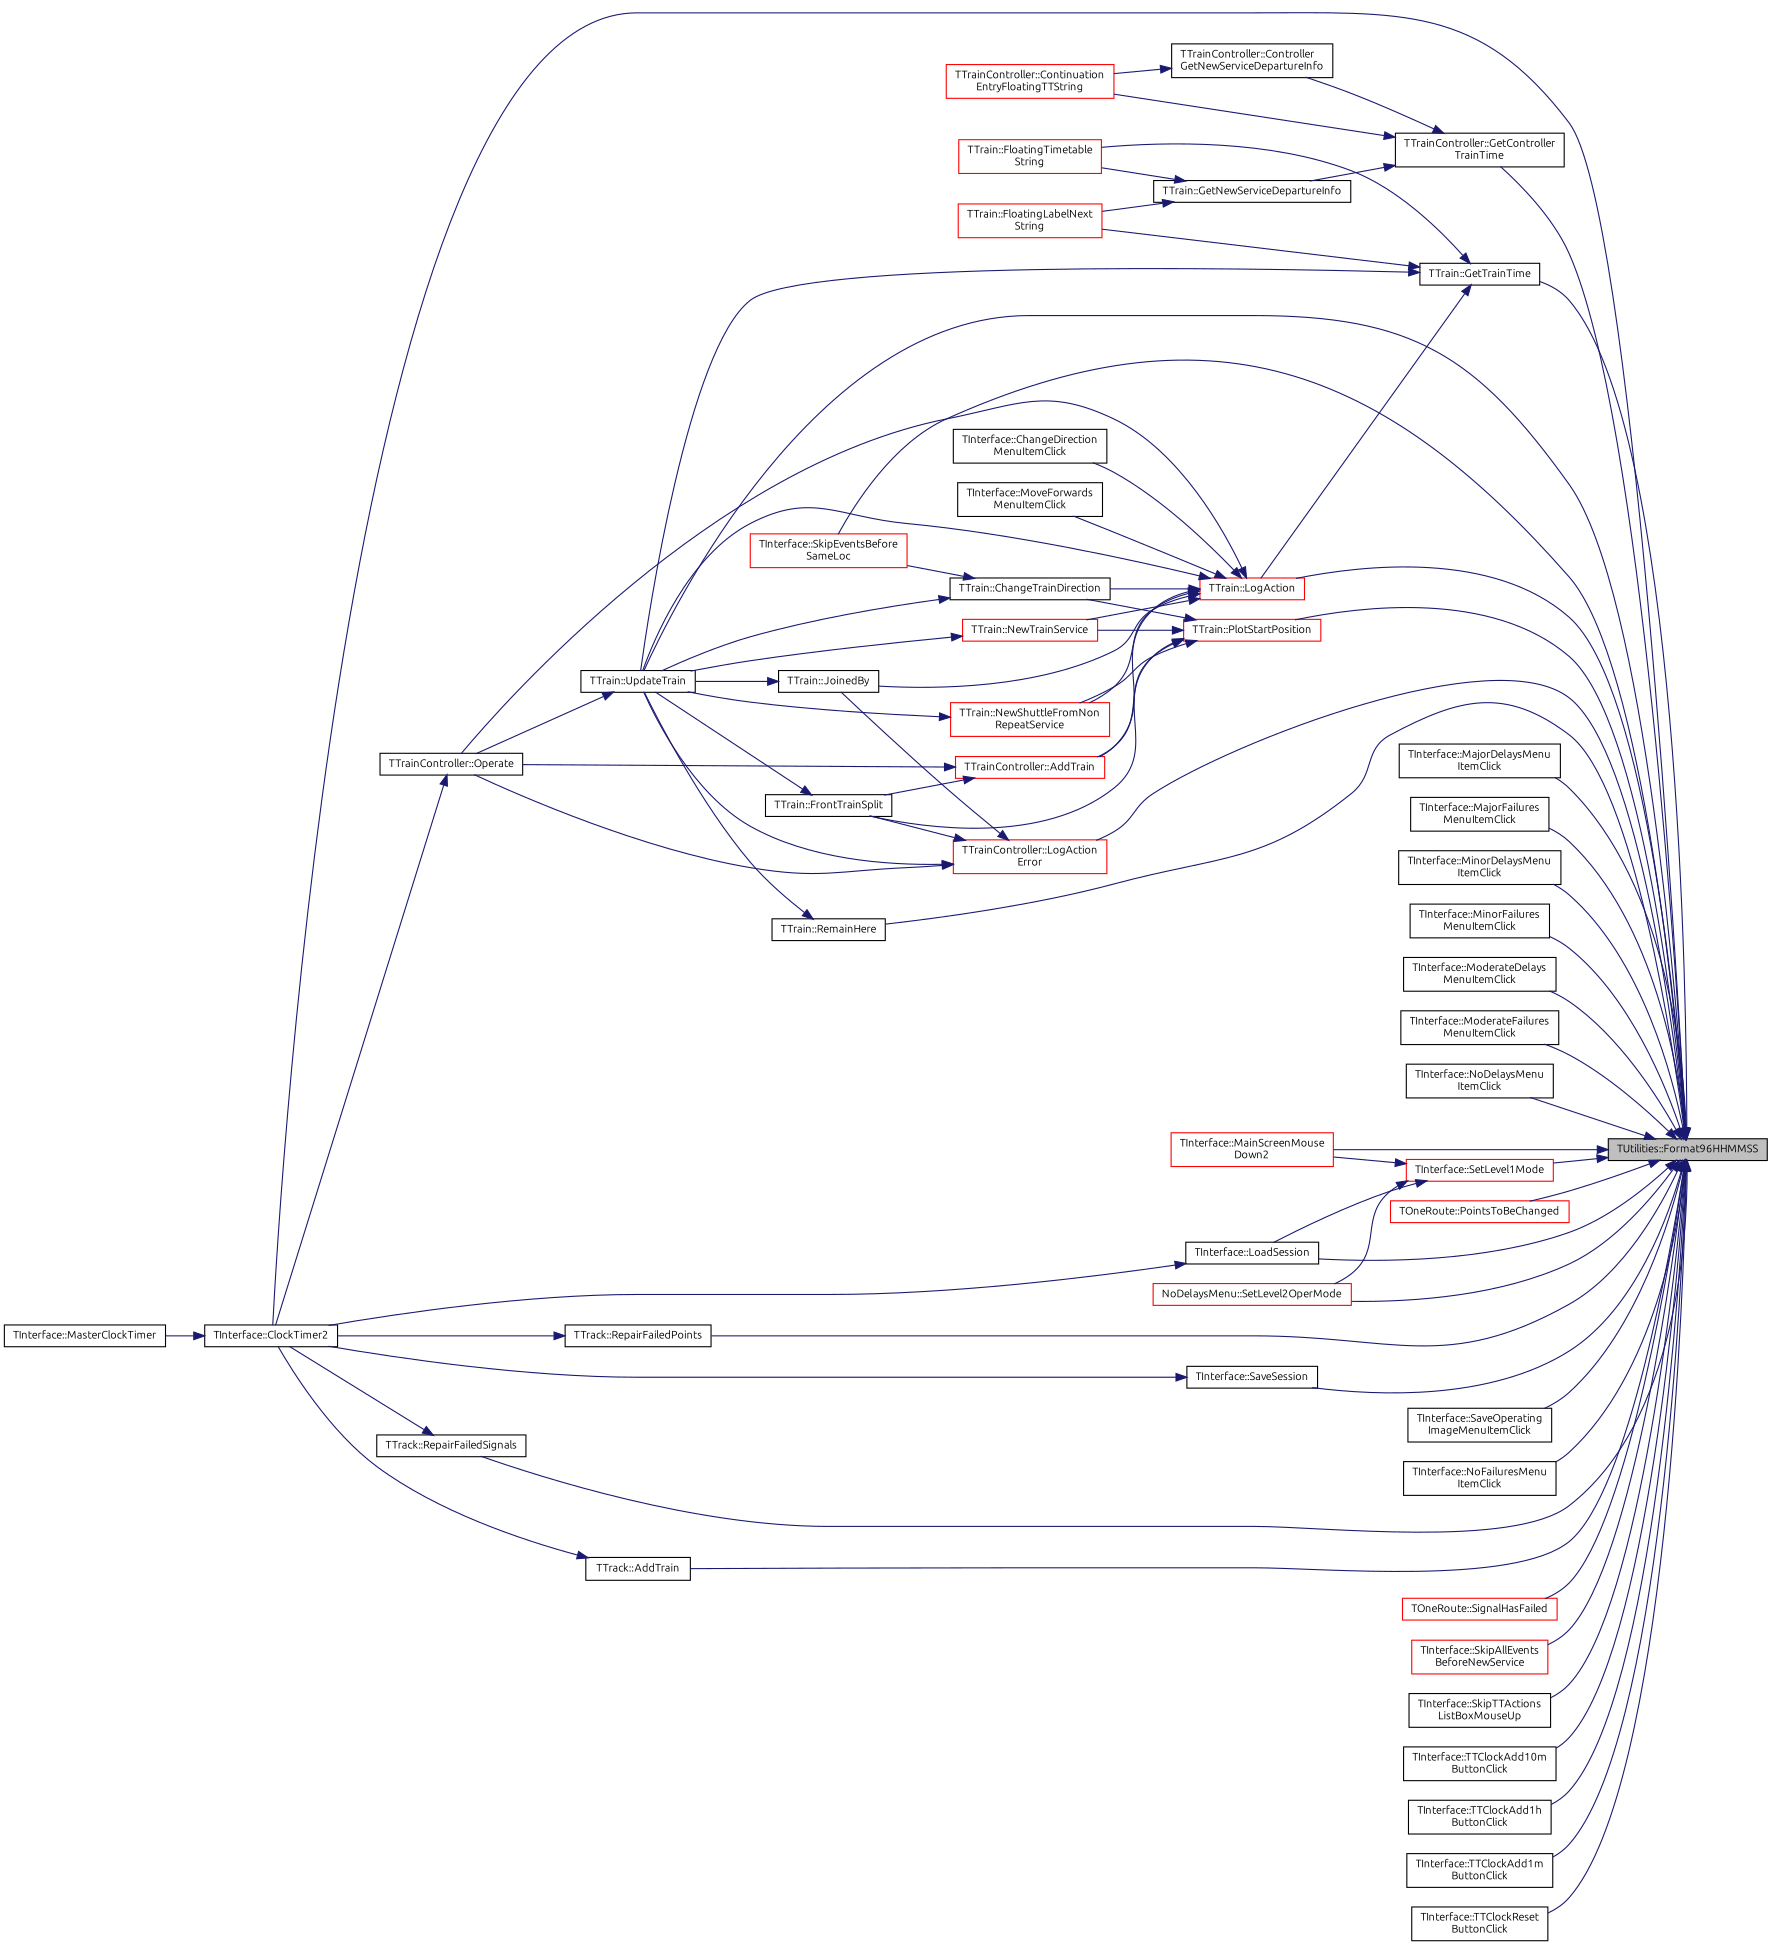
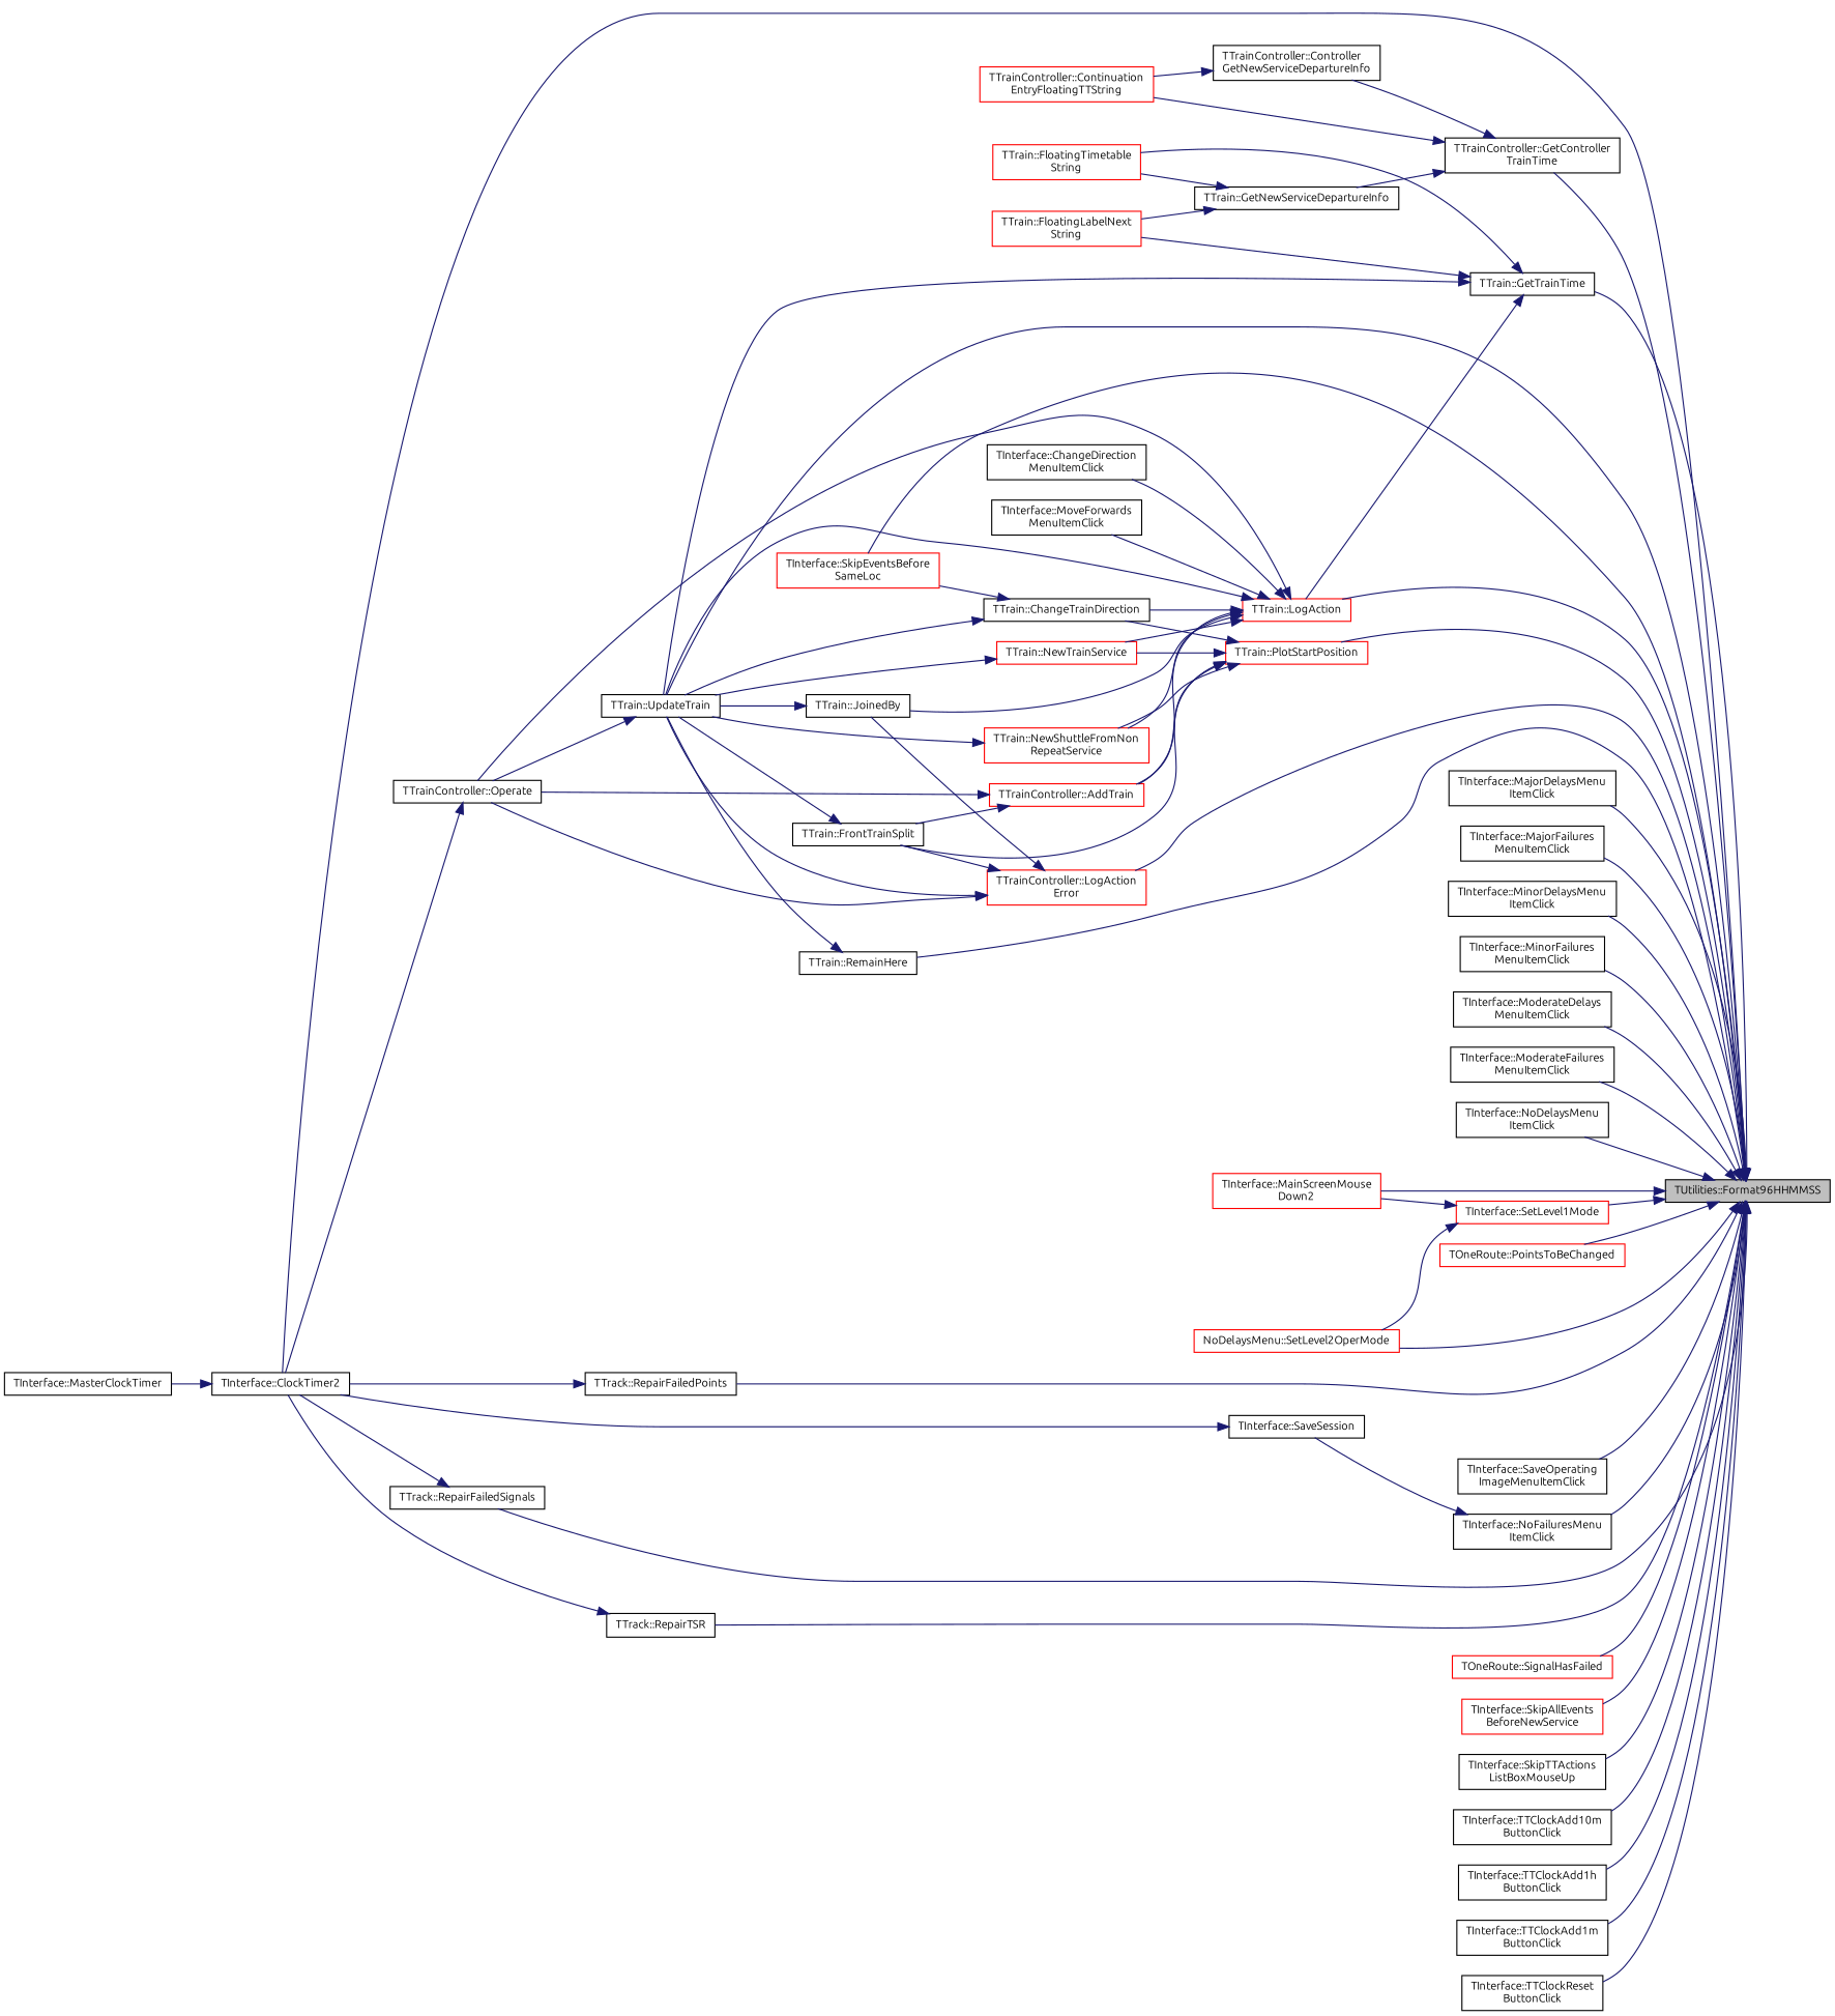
  digraph {
    fontname=Ubuntu
    rankdir=RL
    node [color=black fillcolor=white fontname=Ubuntu fontsize=10 shape=record style=filled]
    edge [color=midnightblue dir=back fontname=Ubuntu fontsize=10 labelfontname=Helvetica labelfontsize=10 style=solid]
    n1 [fillcolor=grey75 fontcolor=black height=0.2 label="TUtilities::Format96HHMMSS" width=0.4]
    n2 [height=0.2 label="TInterface::ClockTimer2" width=0.4]
    n3 [height=0.2 label="TTrainController::GetController\lTrainTime" width=0.4]
    n4 [height=0.2 label="TTrain::GetTrainTime" width=0.4]
    n5 [color=red height=0.2 label="TTrain::LogAction" width=0.4]
    n6 [height=0.2 label="TTrain::UpdateTrain" width=0.4]
    n7 [color=red height=0.2 label="TInterface::SkipEventsBefore\lSameLoc" width=0.4]
-   n8 [height=0.2 label="TInterface::LoadSession" width=0.4]
    n9 [color=red height=0.2 label="TTrainController::LogAction\lError" width=0.4]
    n10 [color=red height=0.2 label="TInterface::MainScreenMouse\lDown2" width=0.4]
    n11 [height=0.2 label="TInterface::MajorDelaysMenu\lItemClick" width=0.4]
    n12 [height=0.2 label="TInterface::MajorFailures\lMenuItemClick" width=0.4]
    n13 [height=0.2 label="TInterface::MinorDelaysMenu\lItemClick" width=0.4]
    n14 [height=0.2 label="TInterface::MinorFailures\lMenuItemClick" width=0.4]
    n15 [height=0.2 label="TInterface::ModerateDelays\lMenuItemClick" width=0.4]
    n16 [height=0.2 label="TInterface::ModerateFailures\lMenuItemClick" width=0.4]
    n17 [height=0.2 label="TInterface::NoDelaysMenu\lItemClick" width=0.4]
    n18 [height=0.2 label="TInterface::NoFailuresMenu\lItemClick" width=0.4]
    n19 [color=red height=0.2 label="TTrain::PlotStartPosition" width=0.4]
    n20 [color=red height=0.2 label="TOneRoute::PointsToBeChanged" width=0.4]
    n21 [height=0.2 label="TTrain::RemainHere" width=0.4]
    n22 [height=0.2 label="TTrack::RepairFailedPoints" width=0.4]
    n23 [height=0.2 label="TTrack::RepairFailedSignals" width=0.4]
-   n24 [height=0.2 label="TTrack::AddTrain" width=0.4]
+   n24 [height=0.2 label="TTrack::RepairTSR" width=0.4]
    n25 [height=0.2 label="TInterface::SaveOperating\lImageMenuItemClick" width=0.4]
    n26 [height=0.2 label="TInterface::SaveSession" width=0.4]
    n27 [color=red height=0.2 label="TInterface::SetLevel1Mode" width=0.4]
    n28 [color=red height=0.2 label="NoDelaysMenu::SetLevel2OperMode" width=0.4]
    n29 [color=red height=0.2 label="TOneRoute::SignalHasFailed" width=0.4]
    n30 [color=red height=0.2 label="TInterface::SkipAllEvents\lBeforeNewService" width=0.4]
    n31 [height=0.2 label="TInterface::SkipTTActions\lListBoxMouseUp" width=0.4]
    n32 [height=0.2 label="TInterface::TTClockAdd10m\lButtonClick" width=0.4]
    n33 [height=0.2 label="TInterface::TTClockAdd1h\lButtonClick" width=0.4]
    n34 [height=0.2 label="TInterface::TTClockAdd1m\lButtonClick" width=0.4]
    n35 [height=0.2 label="TInterface::TTClockReset\lButtonClick" width=0.4]
    n36 [height=0.2 label="TInterface::MasterClockTimer" width=0.4]
    n37 [color=red height=0.2 label="TTrainController::Continuation\lEntryFloatingTTString" width=0.4]
    n38 [height=0.2 label="TTrainController::Controller\lGetNewServiceDepartureInfo" width=0.4]
    n39 [height=0.2 label="TTrain::GetNewServiceDepartureInfo" width=0.4]
    n40 [color=red height=0.2 label="TTrain::FloatingLabelNext\lString" width=0.4]
    n41 [color=red height=0.2 label="TTrain::FloatingTimetable\lString" width=0.4]
    n42 [color=red height=0.2 label="TTrainController::AddTrain" width=0.4]
    n43 [height=0.2 label="TTrainController::Operate" width=0.4]
    n44 [height=0.2 label="TInterface::ChangeDirection\lMenuItemClick" width=0.4]
    n45 [height=0.2 label="TTrain::ChangeTrainDirection" width=0.4]
    n46 [height=0.2 label="TTrain::JoinedBy" width=0.4]
    n47 [height=0.2 label="TInterface::MoveForwards\lMenuItemClick" width=0.4]
    n48 [color=red height=0.2 label="TTrain::NewShuttleFromNon\lRepeatService" width=0.4]
    n49 [color=red height=0.2 label="TTrain::NewTrainService" width=0.4]
    n50 [height=0.2 label="TTrain::FrontTrainSplit" width=0.4]
    n1 -> n2
    n1 -> n3
    n1 -> n4
    n1 -> n5
    n1 -> n6
    n1 -> n7
-   n1 -> n8
    n1 -> n9
    n1 -> n10
    n1 -> n11
    n1 -> n12
    n1 -> n13
    n1 -> n14
    n1 -> n15
    n1 -> n16
    n1 -> n17
    n1 -> n18
    n1 -> n19
    n1 -> n20
    n1 -> n21
    n1 -> n22
    n1 -> n23
    n1 -> n24
    n1 -> n25
-   n1 -> n26
+   n18 -> n26
    n1 -> n27
    n1 -> n28
    n1 -> n29
    n1 -> n30
    n1 -> n31
    n1 -> n32
    n1 -> n33
    n1 -> n34
    n1 -> n35
    n2 -> n36
    n3 -> n37
    n3 -> n38
    n3 -> n39
    n4 -> n5
    n4 -> n6
    n4 -> n40
    n4 -> n41
    n5 -> n6
    n5 -> n42
    n5 -> n43
    n5 -> n44
    n5 -> n45
    n5 -> n46
    n5 -> n47
    n5 -> n48
    n5 -> n49
    n6 -> n43
-   n8 -> n2
    n9 -> n6
    n9 -> n43
    n9 -> n46
    n9 -> n50
    n19 -> n42
    n19 -> n45
    n19 -> n48
    n19 -> n49
    n19 -> n50
    n21 -> n6
    n22 -> n2
    n23 -> n2
    n24 -> n2
    n26 -> n2
-   n27 -> n8
    n27 -> n10
    n27 -> n28
    n38 -> n37
    n39 -> n40
    n39 -> n41
    n42 -> n43
    n42 -> n50
    n43 -> n2
    n45 -> n6
    n45 -> n7
    n46 -> n6
    n48 -> n6
    n49 -> n6
    n50 -> n6
  }
